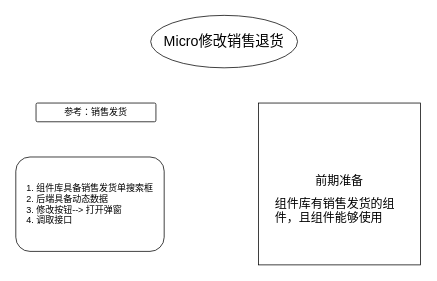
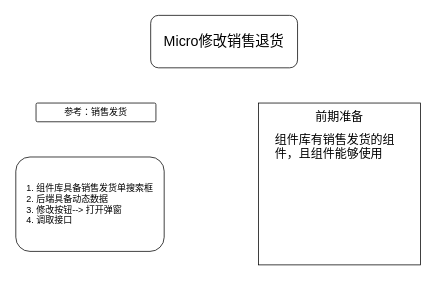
  <mxCell id="0" />
  <mxCell id="1" parent="0" />
- <mxCell id="2" value="&lt;font style=&quot;font-size: 19px;&quot;&gt;Micro修改销售退货&lt;/font&gt;" style="ellipse;whiteSpace=wrap;html=1;" vertex="1" parent="1"><mxGeometry x="200" y="20" width="196" height="70" as="geometry" /></mxCell>
+ <mxCell id="2" value="&lt;font style=&quot;font-size: 19px;&quot;&gt;Micro修改销售退货&lt;/font&gt;" style="rounded=1;whiteSpace=wrap;html=1;" vertex="1" parent="1"><mxGeometry x="200" y="20" width="196" height="70" as="geometry" /></mxCell>
  <mxCell id="3" value="&lt;div style=&quot;line-height: 190%;&quot;&gt;&lt;span style=&quot;background-color: initial;&quot;&gt;参考：销售发货&lt;/span&gt;&lt;/div&gt;" style="rounded=1;whiteSpace=wrap;html=1;align=center;arcSize=8;" vertex="1" parent="1"><mxGeometry x="47" y="137" width="160" height="25" as="geometry" /></mxCell>
  <mxCell id="4" value="1. 组件库具备销售发货单搜索框&lt;br style=&quot;border-color: var(--border-color);&quot;&gt;&lt;div style=&quot;border-color: var(--border-color); text-align: left;&quot;&gt;2. 后端具备动态数据&lt;/div&gt;&lt;div style=&quot;border-color: var(--border-color); text-align: left;&quot;&gt;3. 修改按钮--&amp;gt; 打开弹窗&lt;/div&gt;&lt;div style=&quot;border-color: var(--border-color); text-align: left;&quot;&gt;4. 调取接口&lt;/div&gt;" style="rounded=1;whiteSpace=wrap;html=1;" vertex="1" parent="1"><mxGeometry x="20" y="209" width="198" height="126" as="geometry" /></mxCell>
  <mxCell id="5" value="" style="rounded=0;whiteSpace=wrap;html=1;" vertex="1" parent="1"><mxGeometry x="344" y="137" width="216" height="216" as="geometry" /></mxCell>
- <mxCell id="6" value="&lt;h1 style=&quot;font-size: 16px;&quot;&gt;&lt;span style=&quot;font-weight: 400;&quot;&gt;&lt;font style=&quot;font-size: 16px;&quot;&gt;前期准备&lt;/font&gt;&lt;/span&gt;&lt;/h1&gt;&lt;div style=&quot;text-align: left; font-size: 16px;&quot;&gt;&lt;span style=&quot;font-weight: 400;&quot;&gt;&lt;font style=&quot;font-size: 16px;&quot;&gt;组件库有销售发货的组件，且组件能够使用&lt;/font&gt;&lt;/span&gt;&lt;/div&gt;" style="text;html=1;strokeColor=none;fillColor=none;spacing=5;spacingTop=-20;whiteSpace=wrap;overflow=hidden;rounded=0;align=center;" vertex="1" parent="1"><mxGeometry x="362" y="231" width="180" height="120" as="geometry" /></mxCell>
+ <mxCell id="6" value="&lt;h1 style=&quot;font-size: 16px;&quot;&gt;&lt;span style=&quot;font-weight: 400;&quot;&gt;&lt;font style=&quot;font-size: 16px;&quot;&gt;前期准备&lt;/font&gt;&lt;/span&gt;&lt;/h1&gt;&lt;div style=&quot;text-align: left; font-size: 16px;&quot;&gt;&lt;span style=&quot;font-weight: 400;&quot;&gt;&lt;font style=&quot;font-size: 16px;&quot;&gt;组件库有销售发货的组件，且组件能够使用&lt;/font&gt;&lt;/span&gt;&lt;/div&gt;" style="text;html=1;strokeColor=none;fillColor=none;spacing=5;spacingTop=-20;whiteSpace=wrap;overflow=hidden;rounded=0;align=center;" vertex="1" parent="1"><mxGeometry x="362" y="146" width="180" height="120" as="geometry" /></mxCell>
